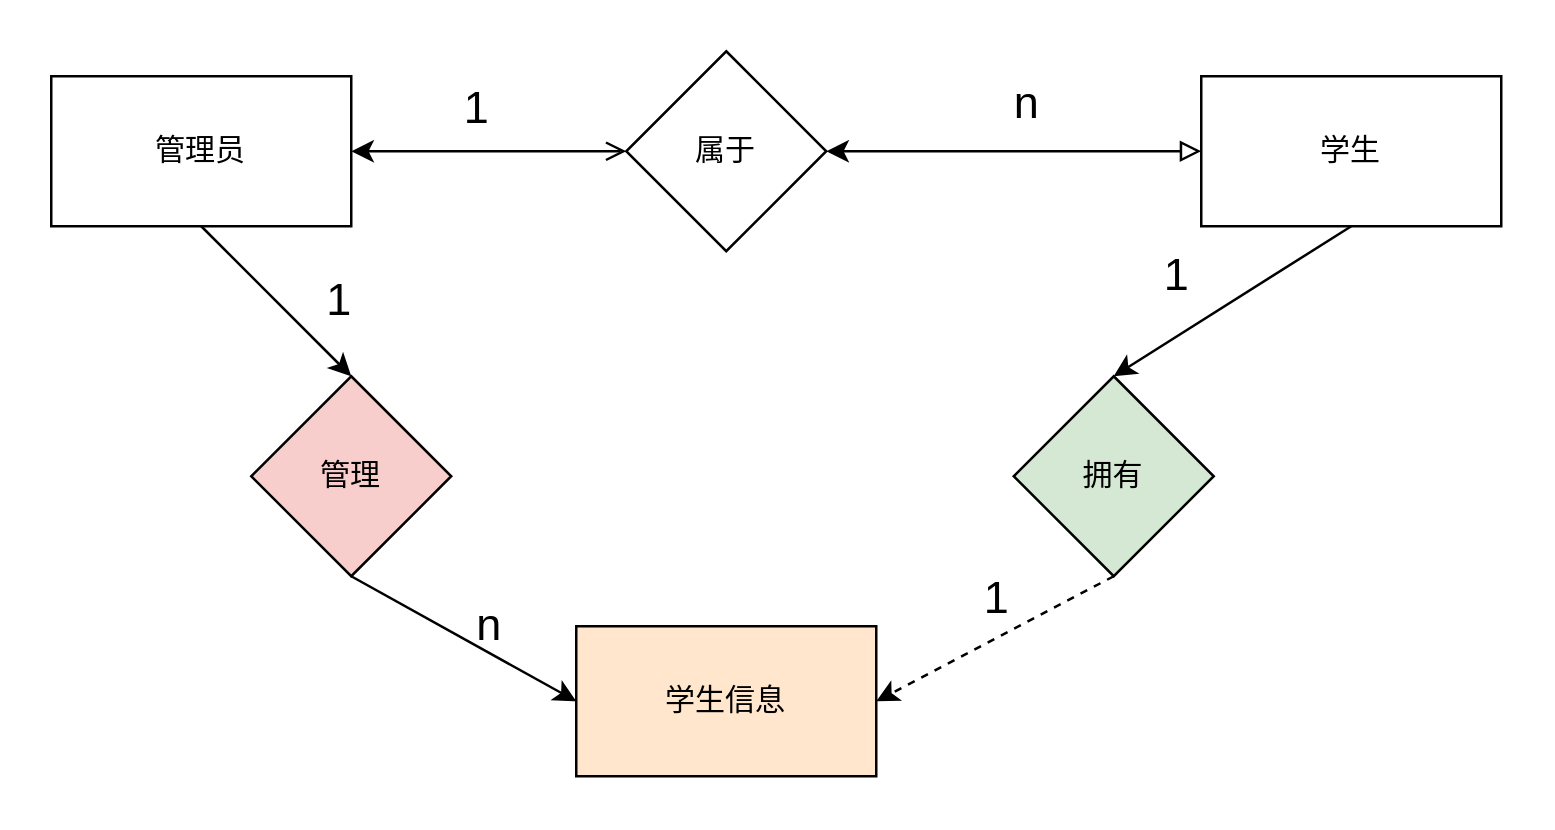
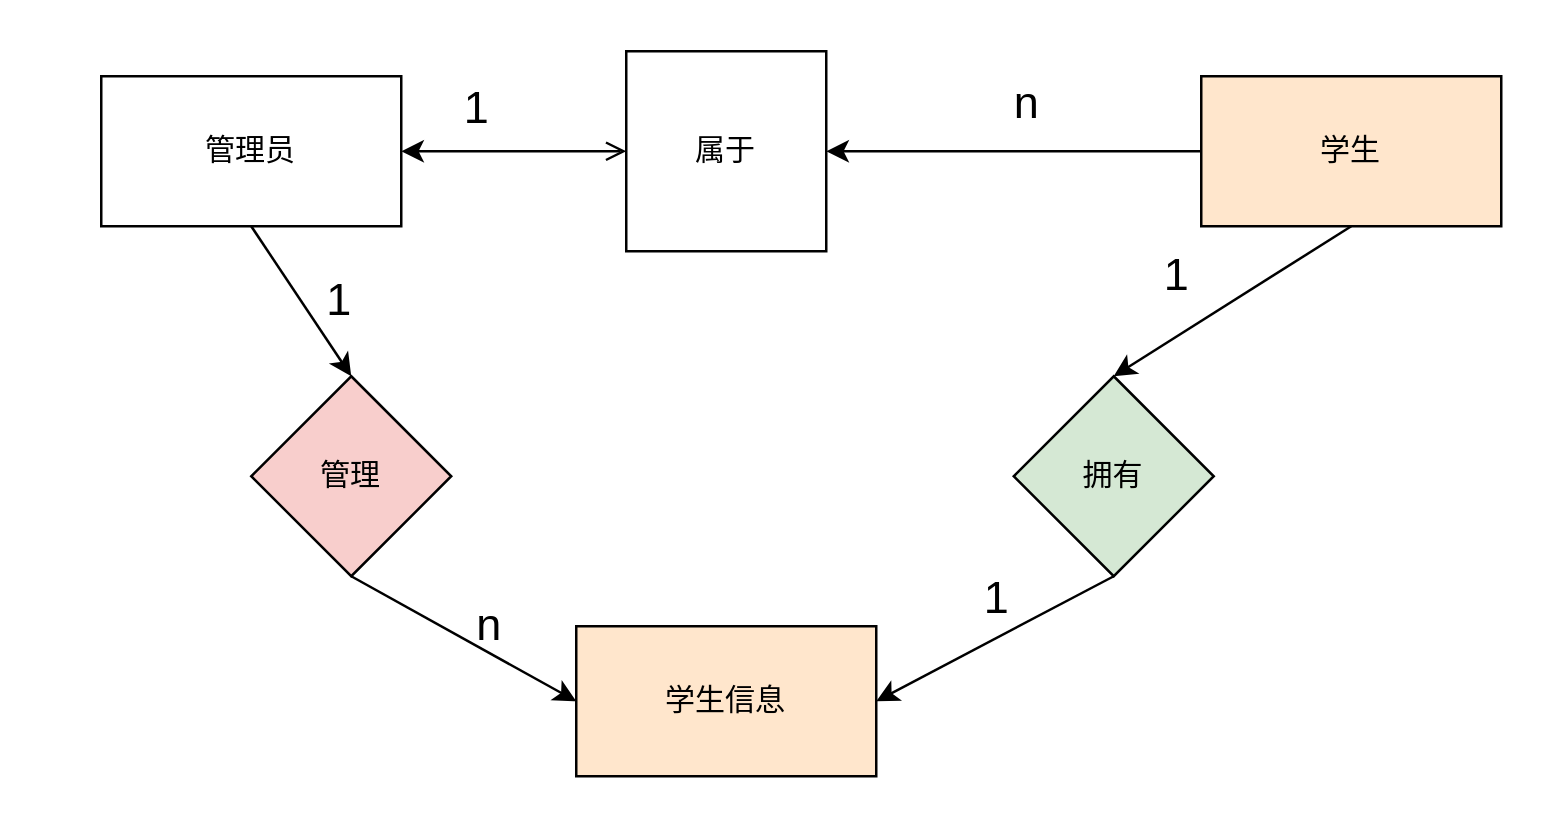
  <mxCell id="0" />
  <mxCell id="1" parent="0" />
  <mxCell id="2" style="rounded=0;orthogonalLoop=1;jettySize=auto;html=1;exitX=0.5;exitY=1;exitDx=0;exitDy=0;entryX=0.5;entryY=0;entryDx=0;entryDy=0;" edge="1" parent="1" source="4" target="12"><mxGeometry relative="1" as="geometry" /></mxCell>
  <mxCell id="3" style="edgeStyle=orthogonalEdgeStyle;rounded=0;orthogonalLoop=1;jettySize=auto;html=1;exitX=1;exitY=0.5;exitDx=0;exitDy=0;entryX=0;entryY=0.5;entryDx=0;entryDy=0;startArrow=classic;startFill=1;endArrow=open;endFill=0;" edge="1" parent="1" source="4" target="7"><mxGeometry relative="1" as="geometry" /></mxCell>
- <mxCell id="4" value="管理员" style="rounded=0;whiteSpace=wrap;html=1;" vertex="1" parent="1"><mxGeometry x="20" y="30" width="120" height="60" as="geometry" /></mxCell>
- <mxCell id="5" style="edgeStyle=orthogonalEdgeStyle;rounded=0;orthogonalLoop=1;jettySize=auto;html=1;exitX=1;exitY=0.5;exitDx=0;exitDy=0;entryX=0;entryY=0.5;entryDx=0;entryDy=0;startArrow=classic;startFill=1;endArrow=block;endFill=0;" edge="1" parent="1" source="7" target="9"><mxGeometry relative="1" as="geometry" /></mxCell>
+ <mxCell id="4" value="管理员" style="rounded=0;whiteSpace=wrap;html=1;" vertex="1" parent="1"><mxGeometry x="40" y="30" width="120" height="60" as="geometry" /></mxCell>
+ <mxCell id="5" style="edgeStyle=orthogonalEdgeStyle;rounded=0;orthogonalLoop=1;jettySize=auto;html=1;exitX=1;exitY=0.5;exitDx=0;exitDy=0;entryX=0;entryY=0.5;entryDx=0;entryDy=0;startArrow=classic;startFill=1;endArrow=none;endFill=0;" edge="1" parent="1" source="7" target="9"><mxGeometry relative="1" as="geometry" /></mxCell>
  <mxCell id="6" value="&lt;font style=&quot;font-size: 18px;&quot;&gt;n&lt;/font&gt;" style="edgeLabel;html=1;align=center;verticalAlign=middle;resizable=0;points=[];" vertex="1" connectable="0" parent="5"><mxGeometry x="0.157" y="4" relative="1" as="geometry"><mxPoint x="-8" y="-16" as="offset" /></mxGeometry></mxCell>
- <mxCell id="7" value="属于" style="rhombus;whiteSpace=wrap;html=1;" vertex="1" parent="1"><mxGeometry x="250" y="20" width="80" height="80" as="geometry" /></mxCell>
+ <mxCell id="7" value="属于" style="whiteSpace=wrap;html=1;rounded=0;" vertex="1" parent="1"><mxGeometry x="250" y="20" width="80" height="80" as="geometry" /></mxCell>
  <mxCell id="8" style="rounded=0;orthogonalLoop=1;jettySize=auto;html=1;exitX=0.5;exitY=1;exitDx=0;exitDy=0;entryX=0.5;entryY=0;entryDx=0;entryDy=0;" edge="1" parent="1" source="9" target="15"><mxGeometry relative="1" as="geometry" /></mxCell>
- <mxCell id="9" value="学生" style="rounded=0;whiteSpace=wrap;html=1;" vertex="1" parent="1"><mxGeometry x="480" y="30" width="120" height="60" as="geometry" /></mxCell>
+ <mxCell id="9" value="学生" style="rounded=0;whiteSpace=wrap;html=1;fillColor=#ffe6cc;" vertex="1" parent="1"><mxGeometry x="480" y="30" width="120" height="60" as="geometry" /></mxCell>
  <mxCell id="10" value="学生信息" style="rounded=0;whiteSpace=wrap;html=1;fillColor=#ffe6cc;" vertex="1" parent="1"><mxGeometry x="230" y="250" width="120" height="60" as="geometry" /></mxCell>
  <mxCell id="11" style="rounded=0;orthogonalLoop=1;jettySize=auto;html=1;exitX=0.5;exitY=1;exitDx=0;exitDy=0;entryX=0;entryY=0.5;entryDx=0;entryDy=0;" edge="1" parent="1" source="12" target="10"><mxGeometry relative="1" as="geometry" /></mxCell>
  <mxCell id="12" value="管理" style="rhombus;whiteSpace=wrap;html=1;fillColor=#f8cecc;" vertex="1" parent="1"><mxGeometry x="100" y="150" width="80" height="80" as="geometry" /></mxCell>
- <mxCell id="13" style="rounded=0;orthogonalLoop=1;jettySize=auto;html=1;exitX=0.5;exitY=1;exitDx=0;exitDy=0;entryX=1;entryY=0.5;entryDx=0;entryDy=0;dashed=1;" edge="1" parent="1" source="15" target="10"><mxGeometry relative="1" as="geometry" /></mxCell>
+ <mxCell id="13" style="rounded=0;orthogonalLoop=1;jettySize=auto;html=1;exitX=0.5;exitY=1;exitDx=0;exitDy=0;entryX=1;entryY=0.5;entryDx=0;entryDy=0;" edge="1" parent="1" source="15" target="10"><mxGeometry relative="1" as="geometry" /></mxCell>
  <mxCell id="14" value="&lt;font style=&quot;font-size: 18px;&quot;&gt;1&lt;/font&gt;" style="edgeLabel;html=1;align=center;verticalAlign=middle;resizable=0;points=[];" vertex="1" connectable="0" parent="13"><mxGeometry x="-0.13" y="-2" relative="1" as="geometry"><mxPoint x="-5" y="-12" as="offset" /></mxGeometry></mxCell>
  <mxCell id="15" value="拥有" style="rhombus;whiteSpace=wrap;html=1;fillColor=#d5e8d4;" vertex="1" parent="1"><mxGeometry x="405" y="150" width="80" height="80" as="geometry" /></mxCell>
  <mxCell id="16" value="&lt;font style=&quot;font-size: 18px;&quot;&gt;1&lt;/font&gt;" style="text;html=1;align=center;verticalAlign=middle;resizable=0;points=[];autosize=1;strokeColor=none;fillColor=none;" vertex="1" parent="1"><mxGeometry x="175" y="23" width="30" height="40" as="geometry" /></mxCell>
  <mxCell id="17" value="&lt;font style=&quot;font-size: 18px;&quot;&gt;1&lt;/font&gt;" style="text;html=1;align=center;verticalAlign=middle;resizable=0;points=[];autosize=1;strokeColor=none;fillColor=none;" vertex="1" parent="1"><mxGeometry x="120" y="100" width="30" height="40" as="geometry" /></mxCell>
  <mxCell id="18" value="&lt;font style=&quot;font-size: 18px;&quot;&gt;n&lt;/font&gt;" style="text;html=1;align=center;verticalAlign=middle;resizable=0;points=[];autosize=1;strokeColor=none;fillColor=none;" vertex="1" parent="1"><mxGeometry x="180" y="230" width="30" height="40" as="geometry" /></mxCell>
  <mxCell id="19" value="&lt;font style=&quot;font-size: 18px;&quot;&gt;1&lt;/font&gt;" style="text;html=1;align=center;verticalAlign=middle;resizable=0;points=[];autosize=1;strokeColor=none;fillColor=none;" vertex="1" parent="1"><mxGeometry x="455" y="90" width="30" height="40" as="geometry" /></mxCell>
